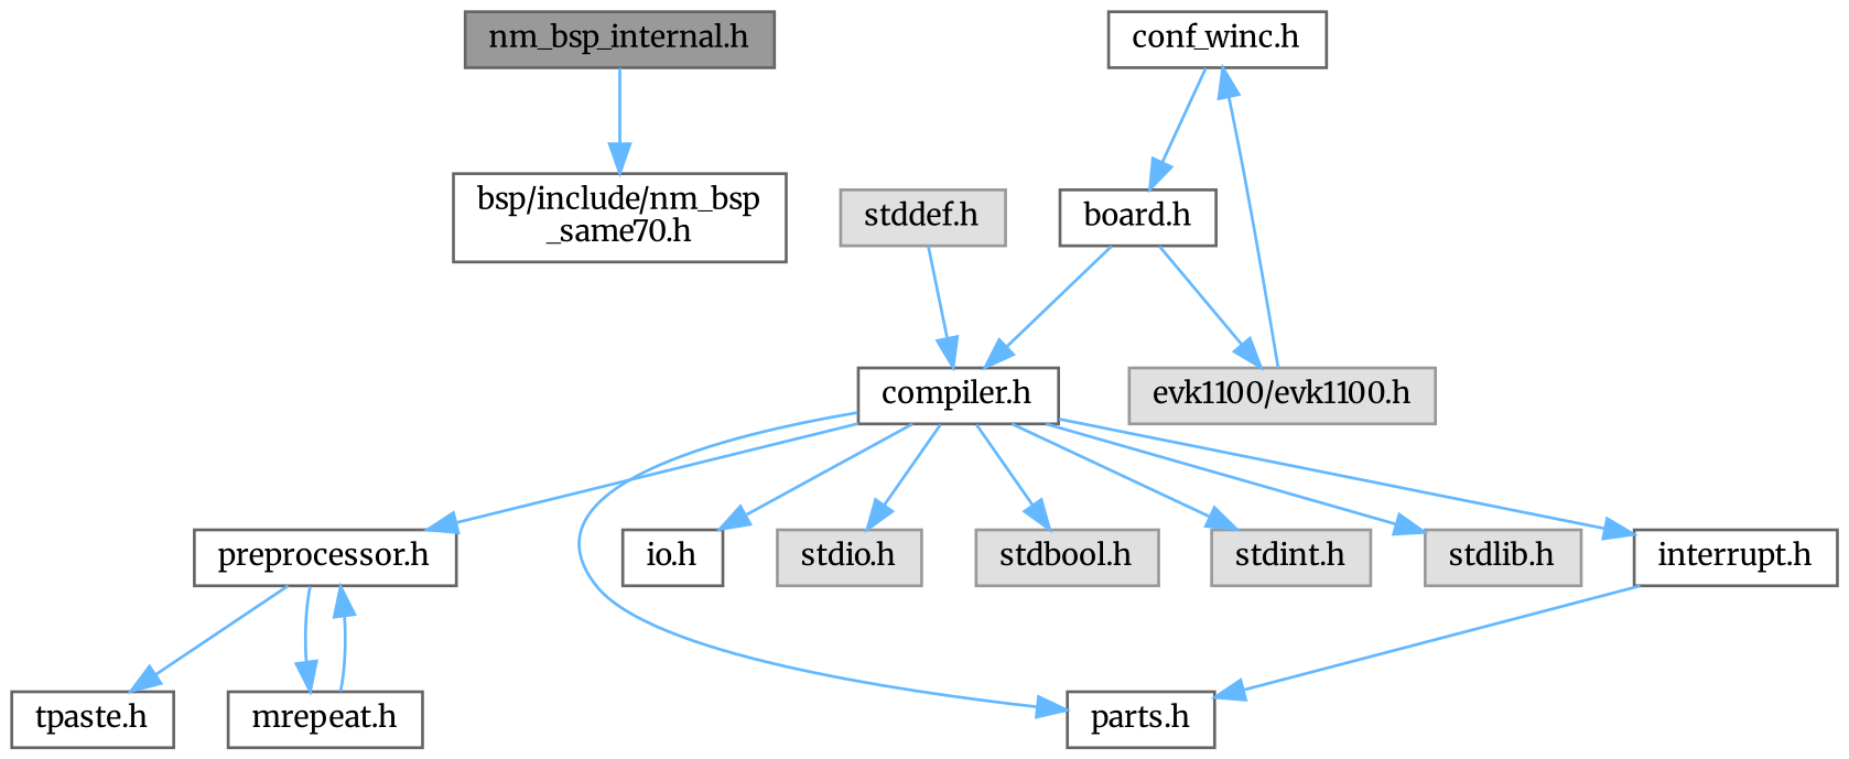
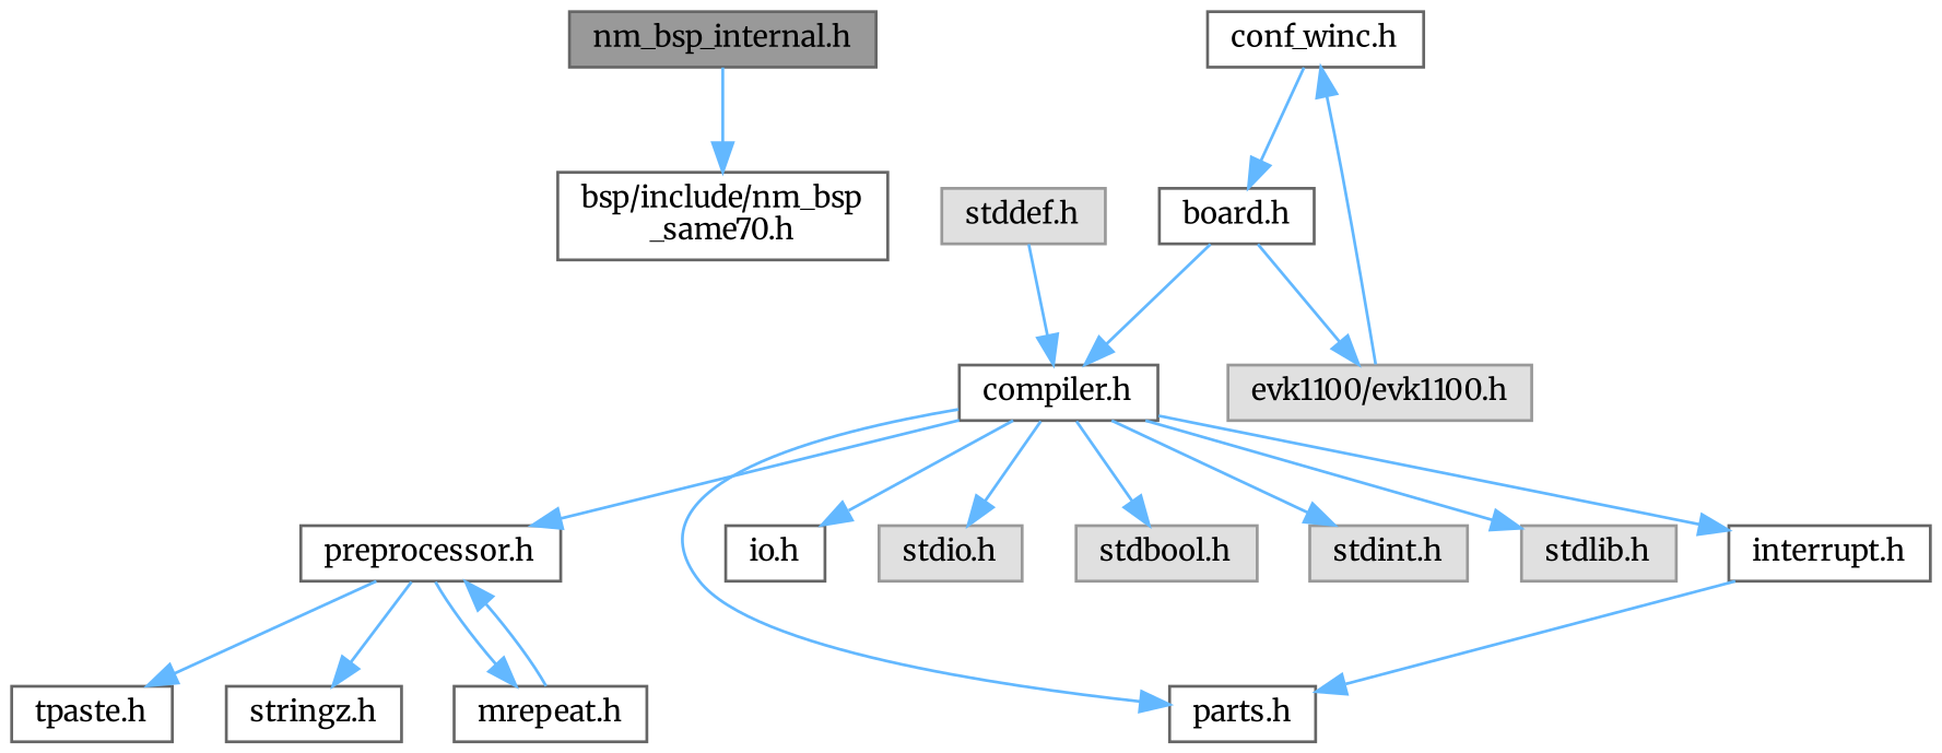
  digraph {
    fontname=Merriweather
    node [color=grey40 fillcolor=white fontname=Merriweather fontsize=10 shape=box style=filled]
    edge [color=steelblue1 fontname=Merriweather fontsize=10 labelfontname=FreeSans labelfontsize=10 style=solid]
    n1 [color=gray40 fillcolor=grey60 fontcolor=black height=0.2 label="nm_bsp_internal.h" width=0.4]
    n2 [height=0.2 label="bsp/include/nm_bsp\l_same70.h" width=0.4]
    n3 [height=0.2 label="conf_winc.h" width=0.4]
    n4 [height=0.2 label="board.h" width=0.4]
    n5 [height=0.2 label="compiler.h" width=0.4]
    n6 [color=grey60 fillcolor="#E0E0E0" height=0.2 label="evk1100/evk1100.h" width=0.4]
    n7 [height=0.2 label="parts.h" width=0.4]
    n8 [height=0.2 label="preprocessor.h" width=0.4]
    n9 [height=0.2 label="io.h" width=0.4]
    n10 [color=grey60 fillcolor="#E0E0E0" height=0.2 label="stdio.h" width=0.4]
    n11 [color=grey60 fillcolor="#E0E0E0" height=0.2 label="stdbool.h" width=0.4]
    n12 [color=grey60 fillcolor="#E0E0E0" height=0.2 label="stdint.h" width=0.4]
    n13 [color=grey60 fillcolor="#E0E0E0" height=0.2 label="stdlib.h" width=0.4]
    n14 [height=0.2 label="interrupt.h" width=0.4]
    n15 [color=grey60 fillcolor="#E0E0E0" height=0.2 label="stddef.h" width=0.4]
    n16 [height=0.2 label="tpaste.h" width=0.4]
+   n17 [height=0.2 label="stringz.h" width=0.4]
    n18 [height=0.2 label="mrepeat.h" width=0.4]
    n1 -> n2
    n3 -> n4
    n4 -> n5
    n4 -> n6
    n5 -> n7
    n5 -> n8
    n5 -> n9
    n5 -> n10
    n5 -> n11
    n5 -> n12
    n5 -> n13
    n5 -> n14
    n6 -> n3
    n8 -> n16
+   n8 -> n17
    n8 -> n18
    n14 -> n7
    n15 -> n5
    n18 -> n8
  }
